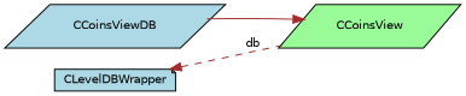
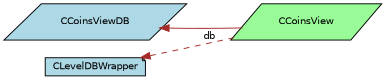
  digraph {
    rankdir=LR
    node [color=black fillcolor=lightblue fontname=Helvetica fontsize=10 shape=parallelogram style=filled]
    edge [color=brown dir=back fontname=Helvetica fontsize=10 labelfontname=Helvetica labelfontsize=10]
    n1 [fontcolor=black height=0.2 label=CCoinsViewDB width=0.4]
    n2 [fillcolor=palegreen height=0.2 label=CCoinsView width=0.4]
    n3 [height=0.2 label=CLevelDBWrapper shape=note width=0.4]
-   n2 -> n1 [style=solid]
+   n1 -> n2 [style=solid]
    n3 -> n2 [label=" db" style=dashed]
  }
